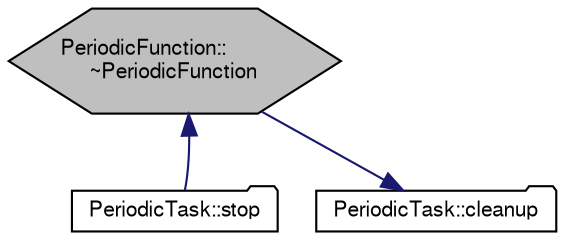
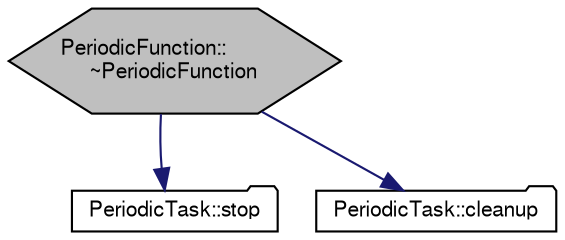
  digraph {
    rankdir=TB
    node [color=black fillcolor=white fontname=FreeSans fontsize=10 shape=folder style=filled]
    edge [color=midnightblue fontname=FreeSans fontsize=10 labelfontname=FreeSans labelfontsize=10 style=solid]
    n1 [fillcolor=grey75 fontcolor=black height=0.2 label="PeriodicFunction::\l~PeriodicFunction" shape=hexagon width=0.4]
    n2 [height=0.2 label="PeriodicTask::stop" width=0.4]
    n3 [height=0.2 label="PeriodicTask::cleanup" width=0.4]
-   n2 -> n1
+   n1 -> n2
    n1 -> n3
  }
